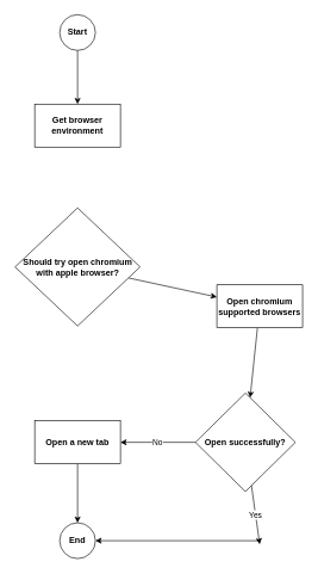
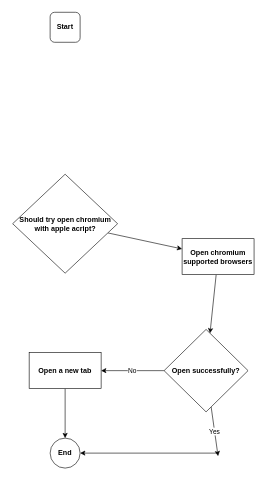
  <mxCell id="0" />
  <mxCell id="1" parent="0" />
- <mxCell id="2" value="" style="edgeStyle=none;html=1;" edge="1" parent="1" source="3" target="4"><mxGeometry relative="1" as="geometry" /></mxCell>
- <mxCell id="3" value="Start" style="ellipse;whiteSpace=wrap;html=1;aspect=fixed;fontStyle=1" vertex="1" parent="1"><mxGeometry x="83" y="20" width="50" height="50" as="geometry" /></mxCell>
- <mxCell id="4" value="Get browser environment" style="whiteSpace=wrap;html=1;fontStyle=1;" vertex="1" parent="1"><mxGeometry x="48" y="145" width="120" height="60" as="geometry" /></mxCell>
+ <mxCell id="3" value="Start" style="whiteSpace=wrap;html=1;aspect=fixed;fontStyle=1;rounded=1;" vertex="1" parent="1"><mxGeometry x="83" y="20" width="50" height="50" as="geometry" /></mxCell>
  <mxCell id="5" value="" style="edgeStyle=none;html=1;" edge="1" parent="1" source="6" target="11"><mxGeometry relative="1" as="geometry" /></mxCell>
- <mxCell id="6" value="Should try open chromium with apple browser?" style="rhombus;whiteSpace=wrap;html=1;fontStyle=1;" vertex="1" parent="1"><mxGeometry x="20.5" y="290" width="175" height="165" as="geometry" /></mxCell>
+ <mxCell id="6" value="Should try open chromium with apple acript?" style="rhombus;whiteSpace=wrap;html=1;fontStyle=1;" vertex="1" parent="1"><mxGeometry x="20.5" y="290" width="175" height="165" as="geometry" /></mxCell>
  <mxCell id="7" style="edgeStyle=none;html=1;entryX=0.5;entryY=0;entryDx=0;entryDy=0;" edge="1" parent="1" source="8" target="9"><mxGeometry relative="1" as="geometry" /></mxCell>
  <mxCell id="8" value="Open a new tab" style="whiteSpace=wrap;html=1;fontStyle=1;" vertex="1" parent="1"><mxGeometry x="48" y="587.5" width="120" height="60" as="geometry" /></mxCell>
  <mxCell id="9" value="End" style="ellipse;whiteSpace=wrap;html=1;aspect=fixed;fontStyle=1" vertex="1" parent="1"><mxGeometry x="83" y="730" width="50" height="50" as="geometry" /></mxCell>
  <mxCell id="10" value="" style="edgeStyle=none;html=1;" edge="1" parent="1" source="11" target="14"><mxGeometry relative="1" as="geometry" /></mxCell>
  <mxCell id="11" value="Open chromium supported browsers" style="whiteSpace=wrap;html=1;fontStyle=1;" vertex="1" parent="1"><mxGeometry x="303" y="397.5" width="120" height="60" as="geometry" /></mxCell>
  <mxCell id="12" value="No" style="edgeStyle=none;html=1;entryX=1;entryY=0.5;entryDx=0;entryDy=0;" edge="1" parent="1" source="14" target="8"><mxGeometry relative="1" as="geometry" /></mxCell>
  <mxCell id="13" value="Yes" style="edgeStyle=none;html=1;" edge="1" parent="1" source="14"><mxGeometry relative="1" as="geometry"><mxPoint x="363" y="760" as="targetPoint" /></mxGeometry></mxCell>
  <mxCell id="14" value="Open successfully?" style="rhombus;whiteSpace=wrap;html=1;fontStyle=1;" vertex="1" parent="1"><mxGeometry x="273" y="548.75" width="140" height="137.5" as="geometry" /></mxCell>
  <mxCell id="15" value="" style="endArrow=classic;html=1;entryX=1;entryY=0.5;entryDx=0;entryDy=0;" edge="1" parent="1" target="9"><mxGeometry width="50" height="50" relative="1" as="geometry"><mxPoint x="363" y="755" as="sourcePoint" /><mxPoint x="253" y="510" as="targetPoint" /></mxGeometry></mxCell>
